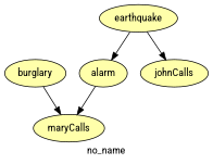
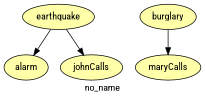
  digraph {
    fontname="Roboto Condensed"
    label=no_name
    node [fillcolor="#ffffaa" fontname="Roboto Condensed" style=filled]
    edge [fontname="Roboto Condensed"]
    alarm
    maryCalls
    burglary
    earthquake
    johnCalls
-   alarm -> maryCalls
    burglary -> maryCalls
    earthquake -> alarm
    earthquake -> johnCalls
  }
